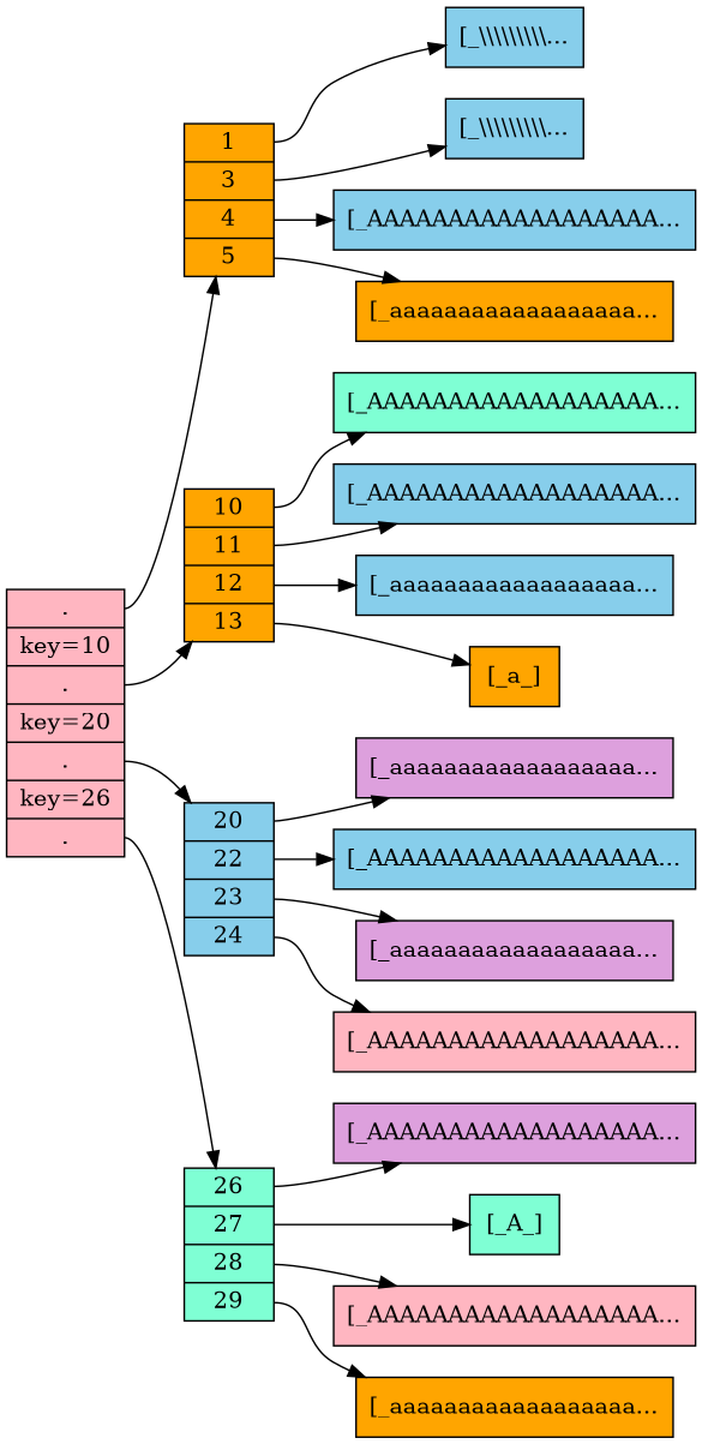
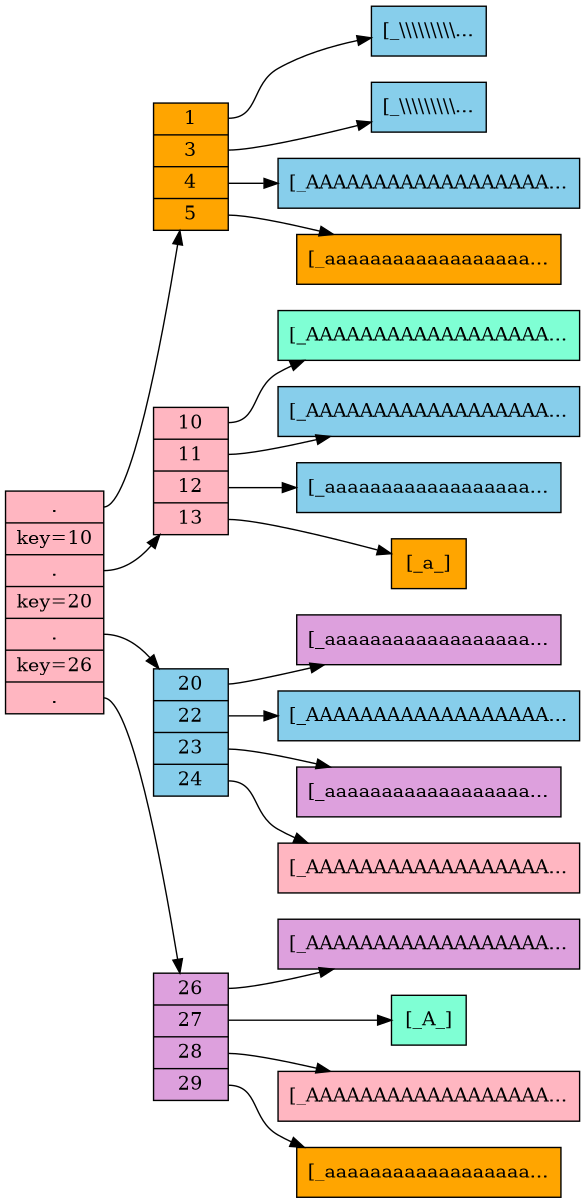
  digraph {
    rankdir=LR
    node [fillcolor=skyblue shape=record style=filled]
    edge [tailport=v_0]
    n1 [fillcolor=orange label="<v_0>1|<v_1>3|<v_2>4|<v_3>5"]
    n2 [label="[_\\\\\\\\\\\\\\\\\\..."]
    n3 [label="[_\\\\\\\\\\\\\\\\\\..."]
    n4 [label="[_AAAAAAAAAAAAAAAAAA..."]
    n5 [fillcolor=orange label="[_aaaaaaaaaaaaaaaaaa..."]
-   n6 [fillcolor=aquamarine label="<v_0>26|<v_1>27|<v_2>28|<v_3>29"]
+   n6 [fillcolor=plum label="<v_0>26|<v_1>27|<v_2>28|<v_3>29"]
    n7 [fillcolor=plum label="[_AAAAAAAAAAAAAAAAAA..."]
    n8 [fillcolor=aquamarine label="[_A_]"]
    n9 [fillcolor=lightpink label="[_AAAAAAAAAAAAAAAAAA..."]
    n10 [fillcolor=orange label="[_aaaaaaaaaaaaaaaaaa..."]
    n11 [fillcolor=lightpink label="<e_0>.| key=10|<e_1>.|key=20|<e_2>.|key=26|<e_3>."]
-   n12 [fillcolor=orange label="<v_0>10|<v_1>11|<v_2>12|<v_3>13"]
+   n12 [fillcolor=lightpink label="<v_0>10|<v_1>11|<v_2>12|<v_3>13"]
    n13 [label="<v_0>20|<v_1>22|<v_2>23|<v_3>24"]
    n14 [fillcolor=aquamarine label="[_AAAAAAAAAAAAAAAAAA..."]
    n15 [label="[_AAAAAAAAAAAAAAAAAA..."]
    n16 [label="[_aaaaaaaaaaaaaaaaaa..."]
    n17 [fillcolor=orange label="[_a_]"]
    n18 [fillcolor=plum label="[_aaaaaaaaaaaaaaaaaa..."]
    n19 [label="[_AAAAAAAAAAAAAAAAAA..."]
    n20 [fillcolor=plum label="[_aaaaaaaaaaaaaaaaaa..."]
    n21 [fillcolor=lightpink label="[_AAAAAAAAAAAAAAAAAA..."]
    n1 -> n2
    n1 -> n3 [tailport=v_1]
    n1 -> n4 [tailport=v_2]
    n1 -> n5 [tailport=v_3]
    n6 -> n7
    n6 -> n8 [tailport=v_1]
    n6 -> n9 [tailport=v_2]
    n6 -> n10 [tailport=v_3]
    n11 -> n1 [tailport=e_0]
    n11 -> n6 [tailport=e_3]
    n11 -> n12 [tailport=e_1]
    n11 -> n13 [tailport=e_2]
    n12 -> n14
    n12 -> n15 [tailport=v_1]
    n12 -> n16 [tailport=v_2]
    n12 -> n17 [tailport=v_3]
    n13 -> n18
    n13 -> n19 [tailport=v_1]
    n13 -> n20 [tailport=v_2]
    n13 -> n21 [tailport=v_3]
  }
